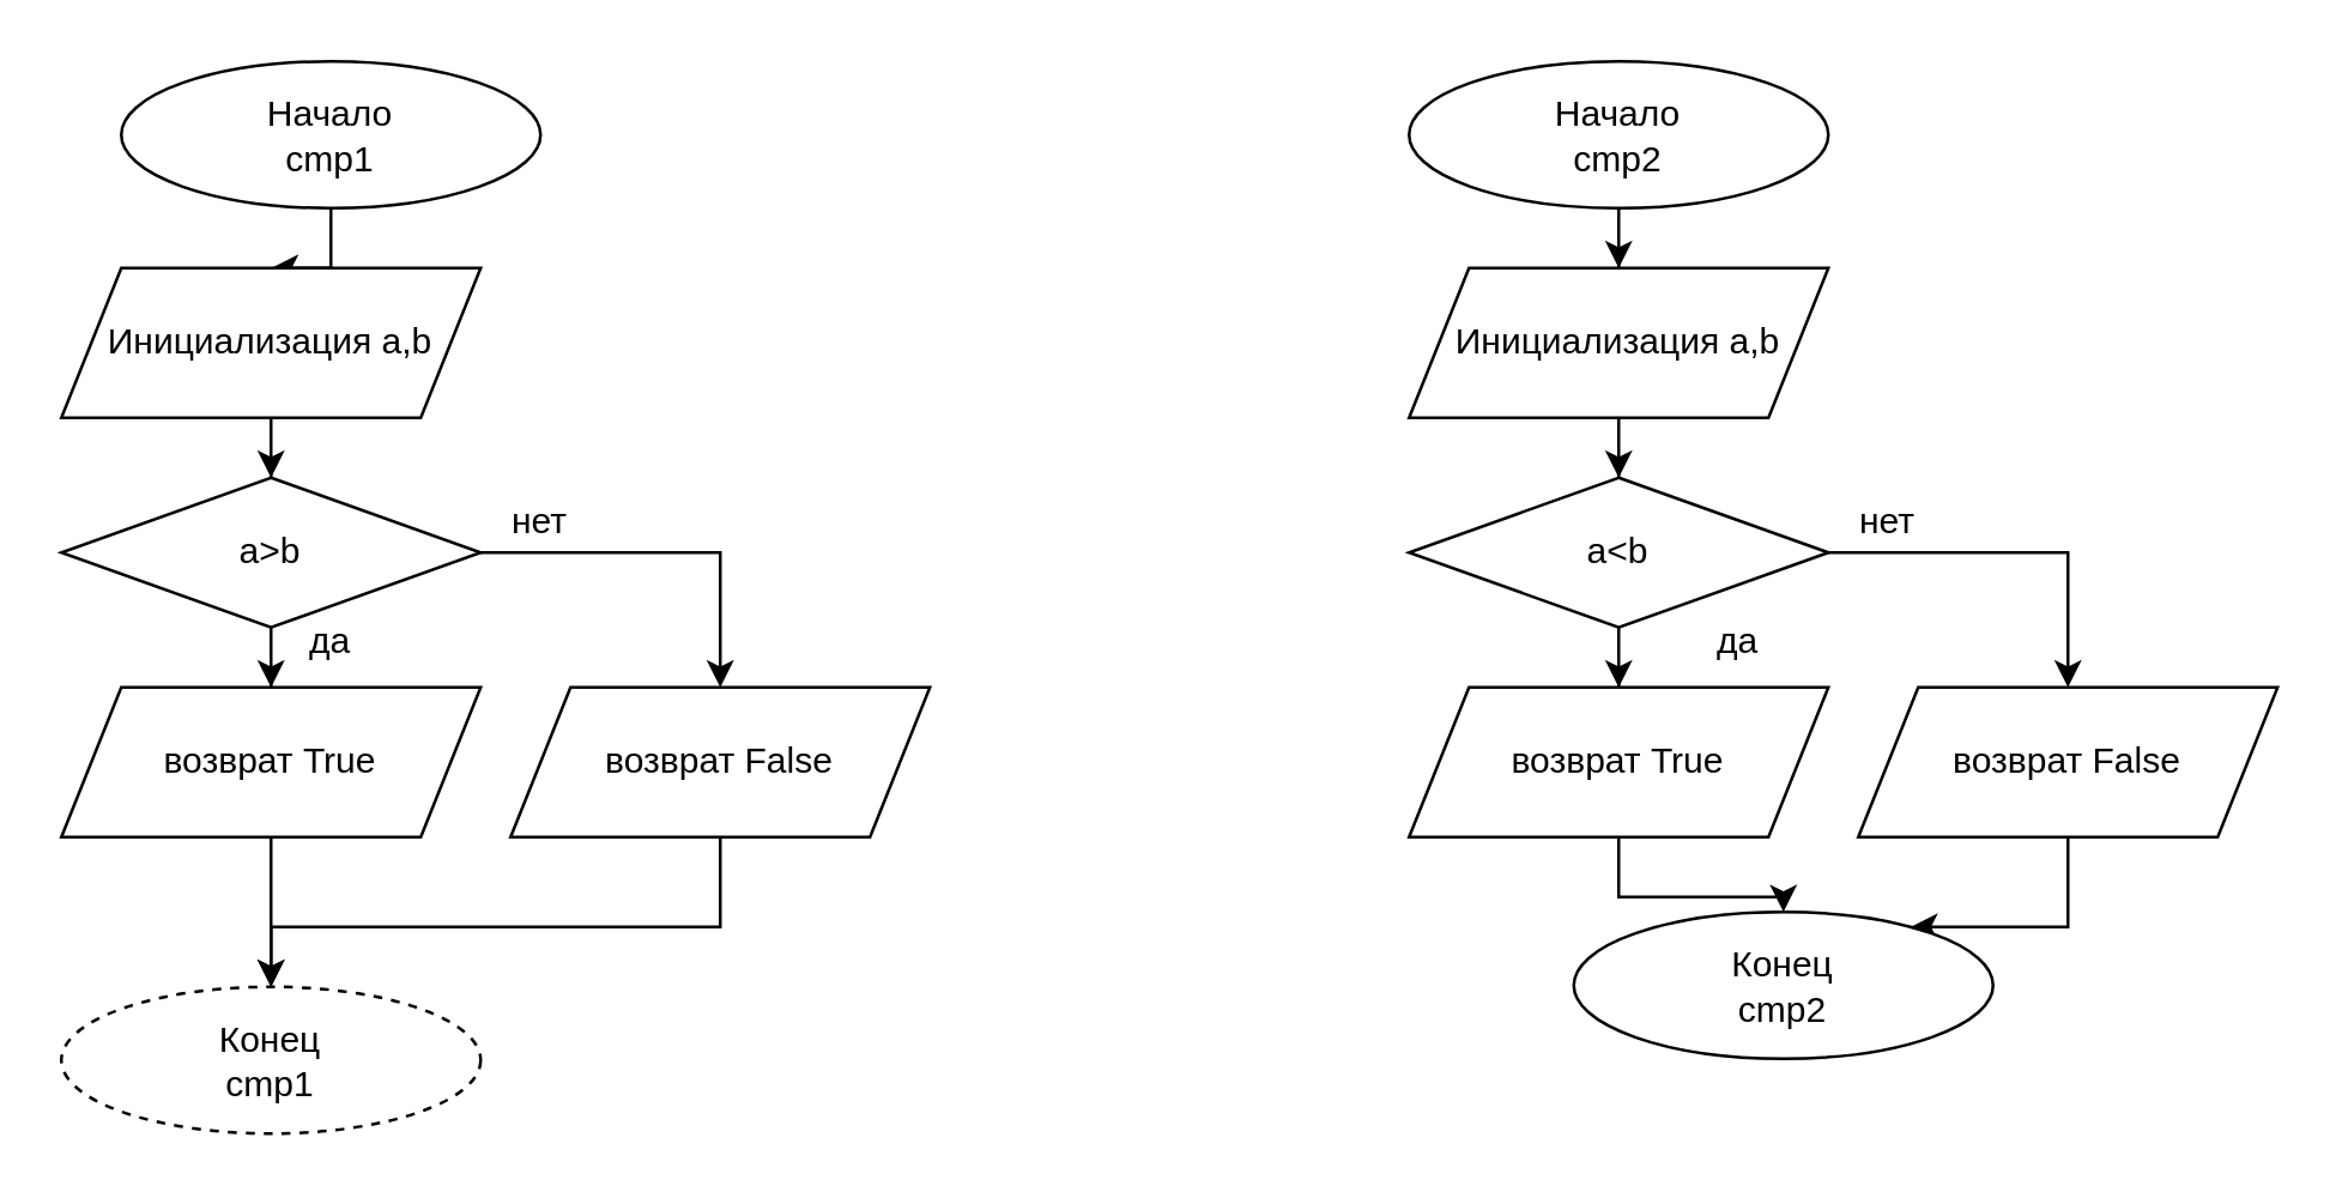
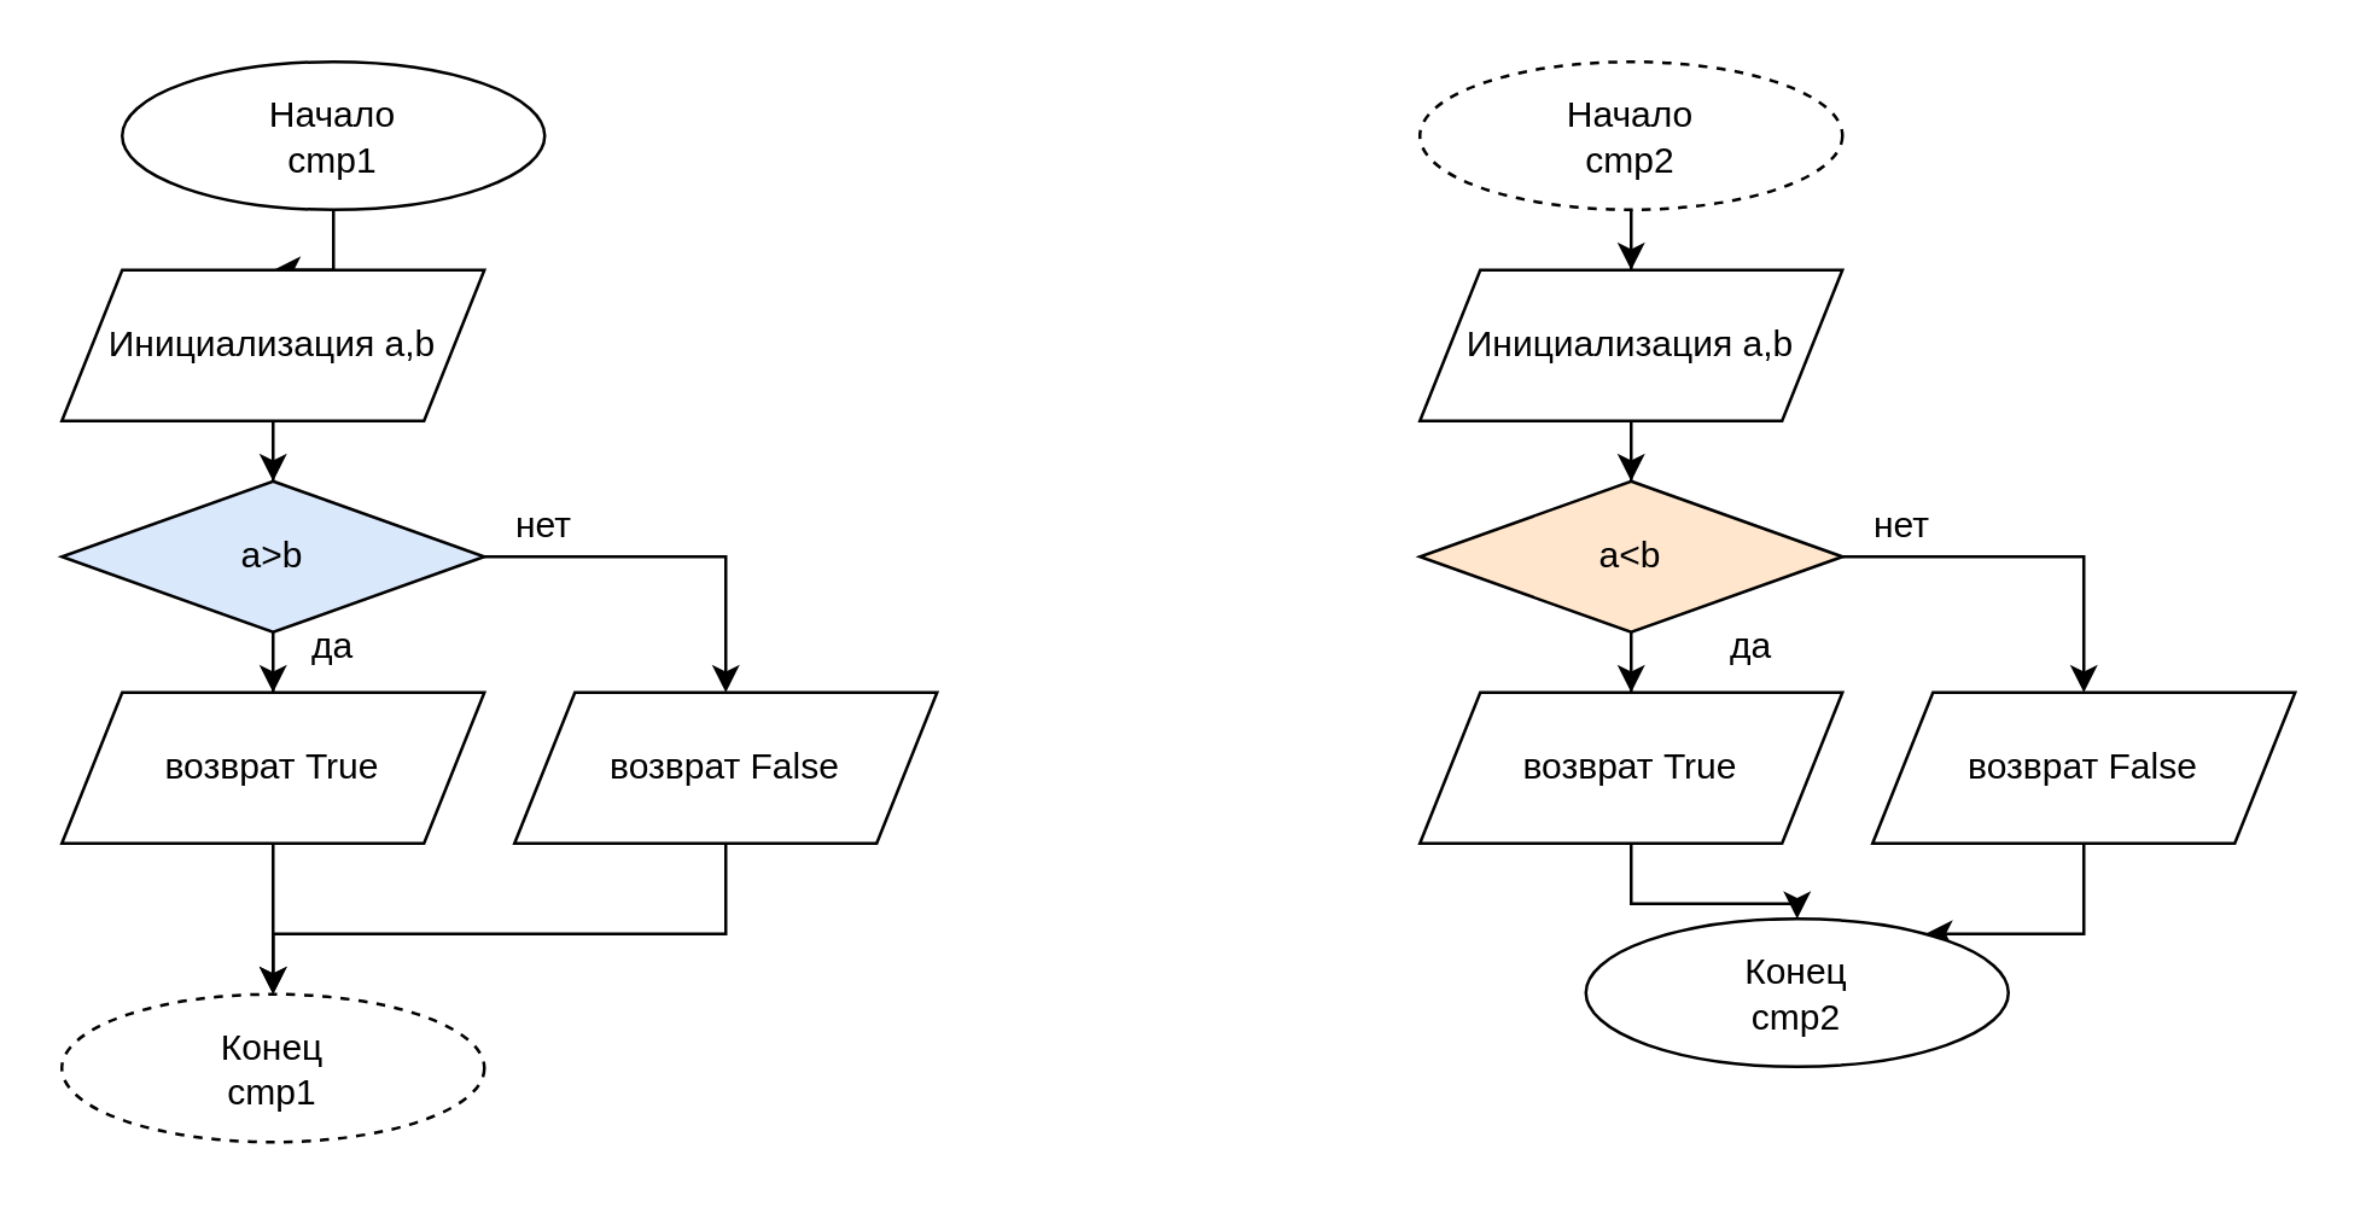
  <mxCell id="0" />
  <mxCell id="1" parent="0" />
  <mxCell id="2" style="edgeStyle=orthogonalEdgeStyle;rounded=0;orthogonalLoop=1;jettySize=auto;html=1;" edge="1" parent="1" source="3" target="5"><mxGeometry relative="1" as="geometry"><mxPoint x="90" y="99" as="targetPoint" /></mxGeometry></mxCell>
  <mxCell id="3" value="Начало&lt;div&gt;cmp1&lt;/div&gt;" style="ellipse;whiteSpace=wrap;html=1;" vertex="1" parent="1"><mxGeometry x="40" y="20" width="140" height="49" as="geometry" /></mxCell>
  <mxCell id="4" style="edgeStyle=orthogonalEdgeStyle;rounded=0;orthogonalLoop=1;jettySize=auto;html=1;" edge="1" parent="1" source="5" target="8"><mxGeometry relative="1" as="geometry"><mxPoint x="90" y="169" as="targetPoint" /></mxGeometry></mxCell>
  <mxCell id="5" value="Инициализация a,b" style="shape=parallelogram;perimeter=parallelogramPerimeter;whiteSpace=wrap;html=1;fixedSize=1;" vertex="1" parent="1"><mxGeometry x="20" y="89" width="140" height="50" as="geometry" /></mxCell>
  <mxCell id="6" style="edgeStyle=orthogonalEdgeStyle;rounded=0;orthogonalLoop=1;jettySize=auto;html=1;" edge="1" parent="1" source="8" target="10"><mxGeometry relative="1" as="geometry"><mxPoint x="90" y="229" as="targetPoint" /></mxGeometry></mxCell>
  <mxCell id="7" style="edgeStyle=orthogonalEdgeStyle;rounded=0;orthogonalLoop=1;jettySize=auto;html=1;" edge="1" parent="1" source="8" target="12"><mxGeometry relative="1" as="geometry"><mxPoint x="230" y="229" as="targetPoint" /></mxGeometry></mxCell>
- <mxCell id="8" value="a&amp;gt;b" style="rhombus;whiteSpace=wrap;html=1;" vertex="1" parent="1"><mxGeometry x="20" y="159" width="140" height="50" as="geometry" /></mxCell>
+ <mxCell id="8" value="a&amp;gt;b" style="rhombus;whiteSpace=wrap;html=1;fillColor=#dae8fc;" vertex="1" parent="1"><mxGeometry x="20" y="159" width="140" height="50" as="geometry" /></mxCell>
  <mxCell id="9" style="edgeStyle=orthogonalEdgeStyle;rounded=0;orthogonalLoop=1;jettySize=auto;html=1;entryX=0.5;entryY=0;entryDx=0;entryDy=0;" edge="1" parent="1" source="10" target="13"><mxGeometry relative="1" as="geometry" /></mxCell>
  <mxCell id="10" value="возврат True" style="shape=parallelogram;perimeter=parallelogramPerimeter;whiteSpace=wrap;html=1;fixedSize=1;" vertex="1" parent="1"><mxGeometry x="20" y="229" width="140" height="50" as="geometry" /></mxCell>
  <mxCell id="11" style="edgeStyle=orthogonalEdgeStyle;rounded=0;orthogonalLoop=1;jettySize=auto;html=1;" edge="1" parent="1" source="12" target="13"><mxGeometry relative="1" as="geometry"><Array as="points"><mxPoint x="240" y="309" /><mxPoint x="90" y="309" /></Array></mxGeometry></mxCell>
  <mxCell id="12" value="возврат False" style="shape=parallelogram;perimeter=parallelogramPerimeter;whiteSpace=wrap;html=1;fixedSize=1;" vertex="1" parent="1"><mxGeometry x="170" y="229" width="140" height="50" as="geometry" /></mxCell>
  <mxCell id="13" value="Конец&lt;br&gt;&lt;div&gt;cmp1&lt;/div&gt;" style="ellipse;whiteSpace=wrap;html=1;dashed=1;" vertex="1" parent="1"><mxGeometry x="20" y="329" width="140" height="49" as="geometry" /></mxCell>
  <mxCell id="14" style="edgeStyle=orthogonalEdgeStyle;rounded=0;orthogonalLoop=1;jettySize=auto;html=1;" edge="1" source="15" target="17" parent="1"><mxGeometry relative="1" as="geometry"><mxPoint x="540" y="99" as="targetPoint" /></mxGeometry></mxCell>
- <mxCell id="15" value="Начало&lt;div&gt;cmp2&lt;/div&gt;" style="ellipse;whiteSpace=wrap;html=1;" vertex="1" parent="1"><mxGeometry x="470" y="20" width="140" height="49" as="geometry" /></mxCell>
+ <mxCell id="15" value="Начало&lt;div&gt;cmp2&lt;/div&gt;" style="ellipse;whiteSpace=wrap;html=1;dashed=1;" vertex="1" parent="1"><mxGeometry x="470" y="20" width="140" height="49" as="geometry" /></mxCell>
  <mxCell id="16" style="edgeStyle=orthogonalEdgeStyle;rounded=0;orthogonalLoop=1;jettySize=auto;html=1;" edge="1" source="17" target="20" parent="1"><mxGeometry relative="1" as="geometry"><mxPoint x="540" y="169" as="targetPoint" /></mxGeometry></mxCell>
  <mxCell id="17" value="Инициализация a,b" style="shape=parallelogram;perimeter=parallelogramPerimeter;whiteSpace=wrap;html=1;fixedSize=1;" vertex="1" parent="1"><mxGeometry x="470" y="89" width="140" height="50" as="geometry" /></mxCell>
  <mxCell id="18" style="edgeStyle=orthogonalEdgeStyle;rounded=0;orthogonalLoop=1;jettySize=auto;html=1;" edge="1" source="20" target="22" parent="1"><mxGeometry relative="1" as="geometry"><mxPoint x="540" y="229" as="targetPoint" /></mxGeometry></mxCell>
  <mxCell id="19" style="edgeStyle=orthogonalEdgeStyle;rounded=0;orthogonalLoop=1;jettySize=auto;html=1;" edge="1" source="20" target="24" parent="1"><mxGeometry relative="1" as="geometry"><mxPoint x="680" y="229" as="targetPoint" /></mxGeometry></mxCell>
- <mxCell id="20" value="a&amp;lt;b" style="rhombus;whiteSpace=wrap;html=1;" vertex="1" parent="1"><mxGeometry x="470" y="159" width="140" height="50" as="geometry" /></mxCell>
+ <mxCell id="20" value="a&amp;lt;b" style="rhombus;whiteSpace=wrap;html=1;fillColor=#ffe6cc;" vertex="1" parent="1"><mxGeometry x="470" y="159" width="140" height="50" as="geometry" /></mxCell>
  <mxCell id="21" style="edgeStyle=orthogonalEdgeStyle;rounded=0;orthogonalLoop=1;jettySize=auto;html=1;entryX=0.5;entryY=0;entryDx=0;entryDy=0;" edge="1" source="22" target="25" parent="1"><mxGeometry relative="1" as="geometry" /></mxCell>
  <mxCell id="22" value="возврат True" style="shape=parallelogram;perimeter=parallelogramPerimeter;whiteSpace=wrap;html=1;fixedSize=1;" vertex="1" parent="1"><mxGeometry x="470" y="229" width="140" height="50" as="geometry" /></mxCell>
  <mxCell id="23" style="edgeStyle=orthogonalEdgeStyle;rounded=0;orthogonalLoop=1;jettySize=auto;html=1;" edge="1" source="24" target="25" parent="1"><mxGeometry relative="1" as="geometry"><Array as="points"><mxPoint x="690" y="309" /><mxPoint x="540" y="309" /></Array></mxGeometry></mxCell>
  <mxCell id="24" value="возврат False" style="shape=parallelogram;perimeter=parallelogramPerimeter;whiteSpace=wrap;html=1;fixedSize=1;" vertex="1" parent="1"><mxGeometry x="620" y="229" width="140" height="50" as="geometry" /></mxCell>
  <mxCell id="25" value="Конец&lt;br&gt;&lt;div&gt;cmp2&lt;/div&gt;" style="ellipse;whiteSpace=wrap;html=1;" vertex="1" parent="1"><mxGeometry x="525" y="304" width="140" height="49" as="geometry" /></mxCell>
  <mxCell id="26" value="нет" style="text;html=1;align=center;verticalAlign=middle;whiteSpace=wrap;rounded=0;" vertex="1" parent="1"><mxGeometry x="150" y="159" width="60" height="30" as="geometry" /></mxCell>
  <mxCell id="27" value="нет" style="text;html=1;align=center;verticalAlign=middle;whiteSpace=wrap;rounded=0;" vertex="1" parent="1"><mxGeometry x="600" y="159" width="60" height="30" as="geometry" /></mxCell>
  <mxCell id="28" value="да" style="text;html=1;align=center;verticalAlign=middle;whiteSpace=wrap;rounded=0;" vertex="1" parent="1"><mxGeometry x="80" y="199" width="60" height="30" as="geometry" /></mxCell>
  <mxCell id="29" value="да" style="text;html=1;align=center;verticalAlign=middle;whiteSpace=wrap;rounded=0;" vertex="1" parent="1"><mxGeometry x="550" y="199" width="60" height="30" as="geometry" /></mxCell>
